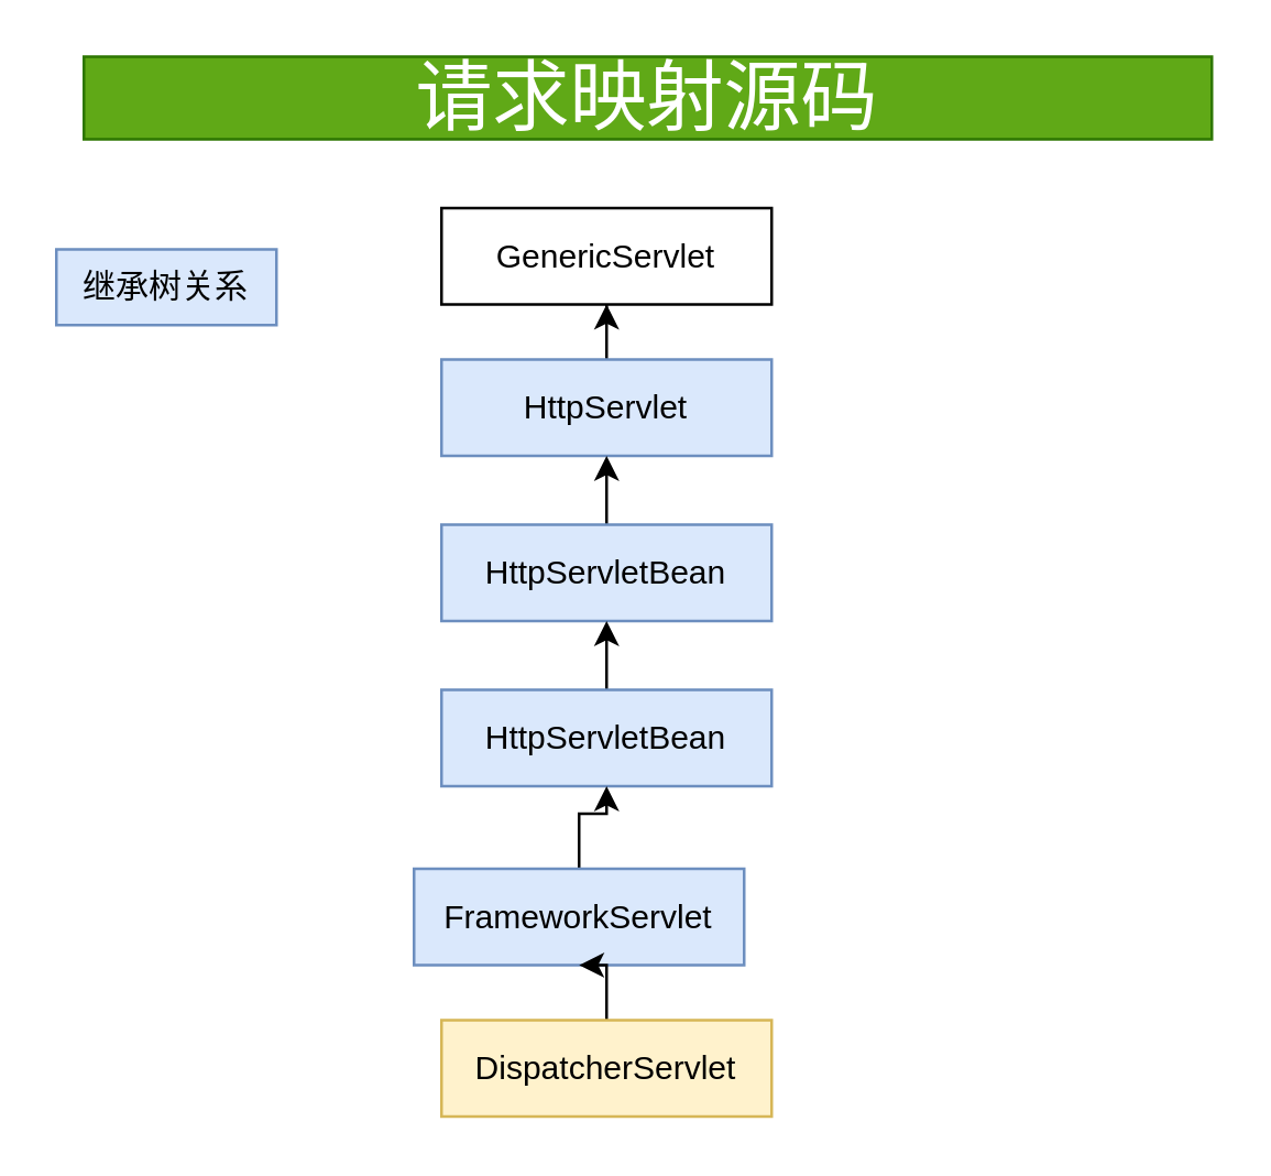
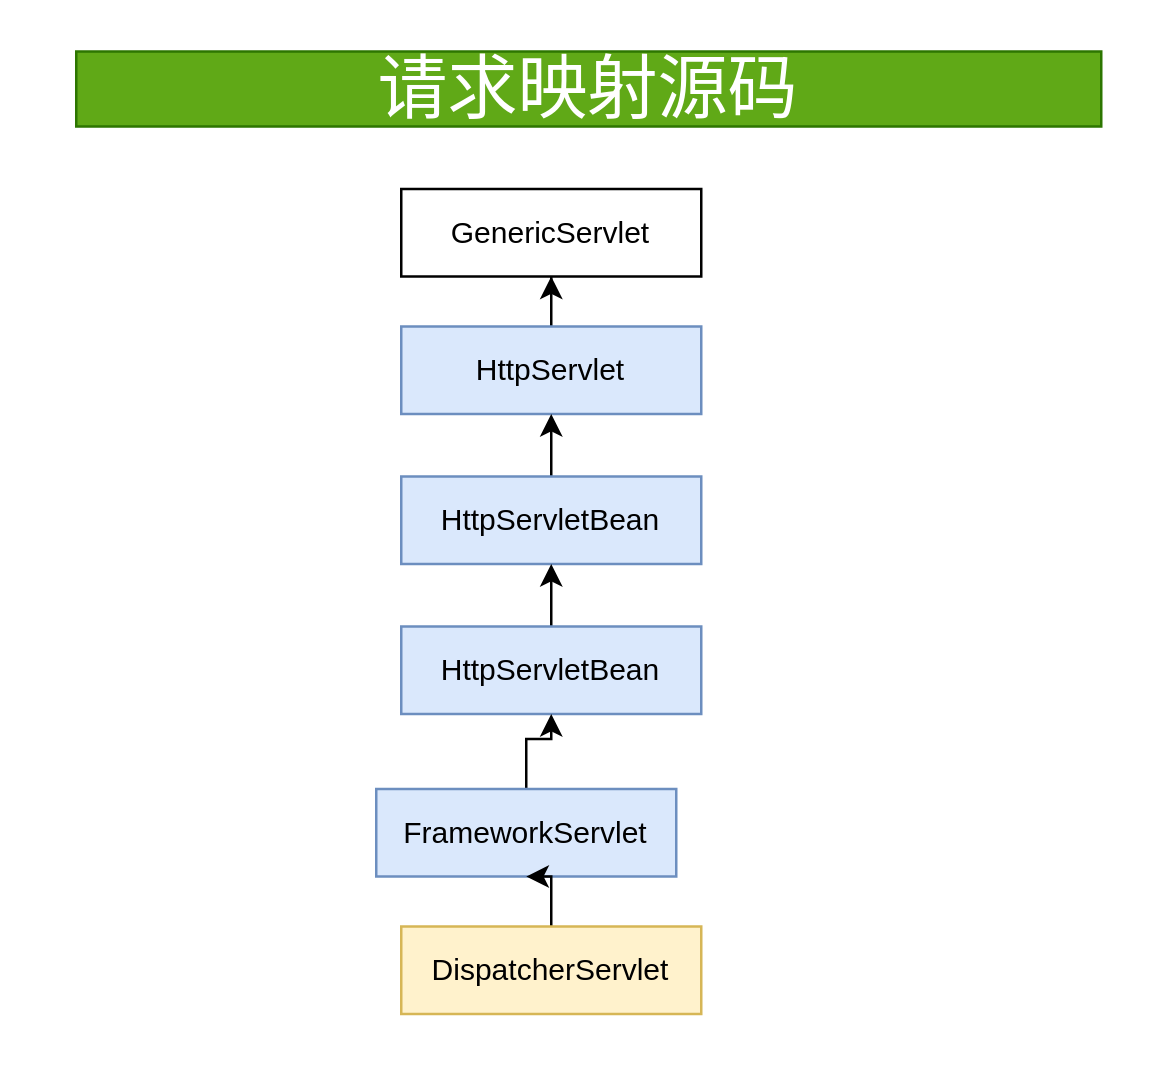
  <mxCell id="0" />
  <mxCell id="1" parent="0" />
- <mxCell id="2" value="继承树关系" style="text;html=1;strokeColor=#6c8ebf;fillColor=#dae8fc;align=center;verticalAlign=middle;whiteSpace=wrap;rounded=0;" vertex="1" parent="1"><mxGeometry x="20" y="90" width="80" height="27.5" as="geometry" /></mxCell>
  <mxCell id="3" value="GenericServlet" style="rounded=0;whiteSpace=wrap;html=1;" vertex="1" parent="1"><mxGeometry x="160" y="75" width="120" height="35" as="geometry" /></mxCell>
  <mxCell id="4" value="" style="edgeStyle=orthogonalEdgeStyle;rounded=0;orthogonalLoop=1;jettySize=auto;html=1;" edge="1" parent="1" source="5" target="3"><mxGeometry relative="1" as="geometry" /></mxCell>
  <mxCell id="5" value="HttpServlet" style="rounded=0;whiteSpace=wrap;html=1;fillColor=#dae8fc;strokeColor=#6c8ebf;" vertex="1" parent="1"><mxGeometry x="160" y="130" width="120" height="35" as="geometry" /></mxCell>
  <mxCell id="6" value="" style="edgeStyle=orthogonalEdgeStyle;rounded=0;orthogonalLoop=1;jettySize=auto;html=1;" edge="1" parent="1" source="7" target="5"><mxGeometry relative="1" as="geometry" /></mxCell>
  <mxCell id="7" value="HttpServletBean" style="rounded=0;whiteSpace=wrap;html=1;fillColor=#dae8fc;strokeColor=#6c8ebf;" vertex="1" parent="1"><mxGeometry x="160" y="190" width="120" height="35" as="geometry" /></mxCell>
  <mxCell id="8" value="" style="edgeStyle=orthogonalEdgeStyle;rounded=0;orthogonalLoop=1;jettySize=auto;html=1;" edge="1" parent="1" source="9" target="7"><mxGeometry relative="1" as="geometry" /></mxCell>
  <mxCell id="9" value="HttpServletBean" style="rounded=0;whiteSpace=wrap;html=1;fillColor=#dae8fc;strokeColor=#6c8ebf;" vertex="1" parent="1"><mxGeometry x="160" y="250" width="120" height="35" as="geometry" /></mxCell>
  <mxCell id="10" value="" style="edgeStyle=orthogonalEdgeStyle;rounded=0;orthogonalLoop=1;jettySize=auto;html=1;" edge="1" parent="1" source="11" target="9"><mxGeometry relative="1" as="geometry" /></mxCell>
  <mxCell id="11" value="FrameworkServlet" style="rounded=0;whiteSpace=wrap;html=1;fillColor=#dae8fc;strokeColor=#6c8ebf;" vertex="1" parent="1"><mxGeometry x="150" y="315" width="120" height="35" as="geometry" /></mxCell>
  <mxCell id="12" value="" style="edgeStyle=orthogonalEdgeStyle;rounded=0;orthogonalLoop=1;jettySize=auto;html=1;" edge="1" parent="1" source="13" target="11"><mxGeometry relative="1" as="geometry" /></mxCell>
  <mxCell id="13" value="DispatcherServlet" style="rounded=0;whiteSpace=wrap;html=1;fillColor=#fff2cc;strokeColor=#d6b656;" vertex="1" parent="1"><mxGeometry x="160" y="370" width="120" height="35" as="geometry" /></mxCell>
  <mxCell id="14" value="请求映射源码" style="text;html=1;strokeColor=#2D7600;fillColor=#60a917;align=center;verticalAlign=middle;whiteSpace=wrap;rounded=0;fontColor=#ffffff;fontSize=28;" vertex="1" parent="1"><mxGeometry x="30" y="20" width="410" height="30" as="geometry" /></mxCell>
